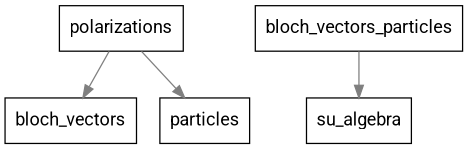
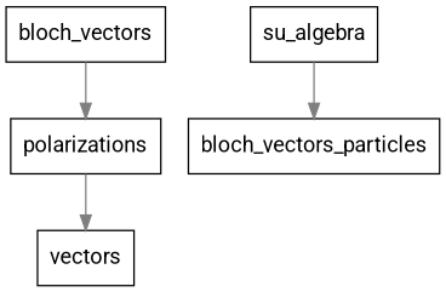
  digraph {
    concentrate=true
    fontname=Roboto
    splines=true
    node [fillcolor=white fontname=Roboto shape=record style=filled]
    edge [color=gray50 fontname=Roboto]
    polarizations
    bloch_vectors
-   particles
+   particles [label=vectors]
    n4 [label=bloch_vectors_particles]
    su_algebra
-   polarizations -> bloch_vectors
+   bloch_vectors -> polarizations
    polarizations -> particles
-   n4 -> su_algebra
+   su_algebra -> n4
  }
